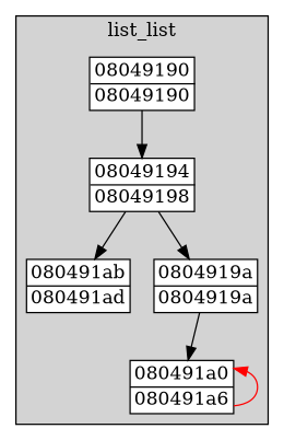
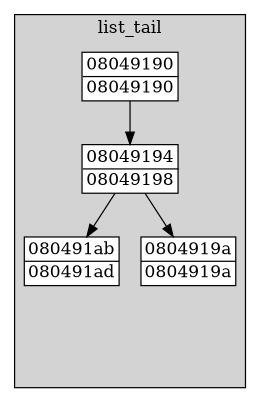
  digraph {
    node [fillcolor=white margin=0 shape=none style="filled,solid"]
    n1 [label=<<TABLE BORDER="1" CELLBORDER="0" CELLSPACING="0"><TR><TD>080491ab</TD></TR><HR/><TR><TD>080491ad</TD></TR></TABLE>>]
    n2 [label=<<TABLE BORDER="1" CELLBORDER="0" CELLSPACING="0"><TR><TD>08049190</TD></TR><HR/><TR><TD>08049190</TD></TR></TABLE>>]
    n3 [label=<<TABLE BORDER="1" CELLBORDER="0" CELLSPACING="0"><TR><TD>08049194</TD></TR><HR/><TR><TD>08049198</TD></TR></TABLE>>]
-   n4 [label=<<TABLE BORDER="1" CELLBORDER="0" CELLSPACING="0"><TR><TD>080491a0</TD></TR><HR/><TR><TD>080491a6</TD></TR></TABLE>>]
    n5 [label=<<TABLE BORDER="1" CELLBORDER="0" CELLSPACING="0"><TR><TD>0804919a</TD></TR><HR/><TR><TD>0804919a</TD></TR></TABLE>>]
    subgraph cluster_1 {
      color=black
      fillcolor=lightgrey
-     label=list_list
+     label=list_tail
      style="filled,solid"
      n1
      n2
      n3
-     n4
      n5
    }
    n2 -> n3
    n3 -> n1
    n3 -> n5
-   n4 -> n4 [color=red dir=back]
-   n5 -> n4
  }
